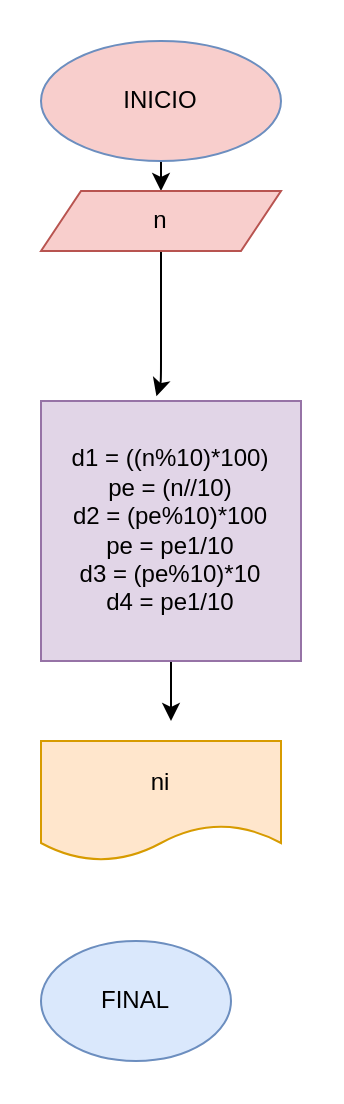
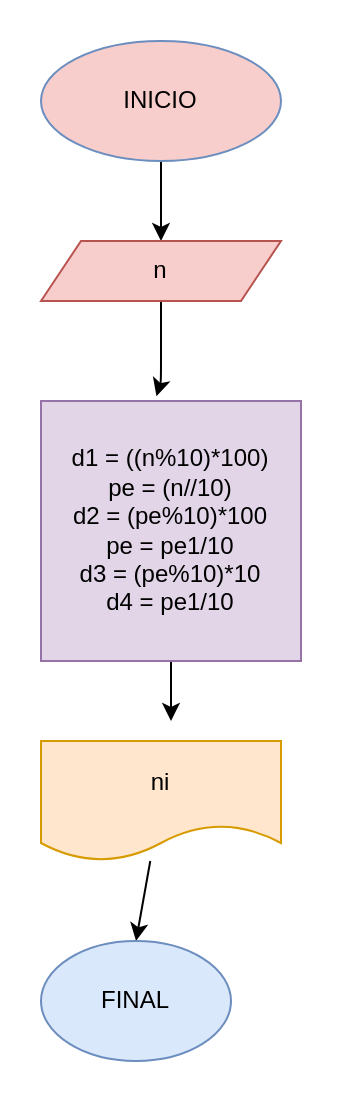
  <mxCell id="0" />
  <mxCell id="1" parent="0" />
  <mxCell id="2" style="edgeStyle=none;html=1;entryX=0.5;entryY=0;entryDx=0;entryDy=0;" edge="1" parent="1" source="3" target="5"><mxGeometry relative="1" as="geometry" /></mxCell>
  <mxCell id="3" value="INICIO" style="ellipse;whiteSpace=wrap;html=1;fillColor=#f8cecc;strokeColor=#6c8ebf;" vertex="1" parent="1"><mxGeometry x="20" width="120" height="60" as="geometry" y="20" /></mxCell>
  <mxCell id="4" style="edgeStyle=none;html=1;entryX=0.444;entryY=-0.018;entryDx=0;entryDy=0;entryPerimeter=0;" edge="1" parent="1" source="5" target="7"><mxGeometry relative="1" as="geometry"><Array as="points"><mxPoint x="80" y="190" /></Array></mxGeometry></mxCell>
- <mxCell id="5" value="n" style="shape=parallelogram;perimeter=parallelogramPerimeter;whiteSpace=wrap;html=1;fixedSize=1;fillColor=#f8cecc;strokeColor=#b85450;" vertex="1" parent="1"><mxGeometry x="20" y="95" width="120" height="30" as="geometry" /></mxCell>
+ <mxCell id="5" value="n" style="shape=parallelogram;perimeter=parallelogramPerimeter;whiteSpace=wrap;html=1;fixedSize=1;fillColor=#f8cecc;strokeColor=#b85450;" vertex="1" parent="1"><mxGeometry x="20" y="120" width="120" height="30" as="geometry" /></mxCell>
  <mxCell id="6" style="edgeStyle=none;html=1;" edge="1" parent="1" source="7"><mxGeometry relative="1" as="geometry"><mxPoint x="85" y="360" as="targetPoint" /></mxGeometry></mxCell>
  <mxCell id="7" value="d1 = ((n%10)*100)&lt;br&gt;pe = (n//10)&lt;br&gt;d2 = (pe%10)*100&lt;br&gt;pe = pe1/10&lt;br&gt;d3 = (pe%10)*10&lt;br&gt;d4 = pe1/10" style="whiteSpace=wrap;html=1;aspect=fixed;fillColor=#e1d5e7;strokeColor=#9673a6;" vertex="1" parent="1"><mxGeometry x="20" y="200" width="130" height="130" as="geometry" /></mxCell>
+ <mxCell id="8" style="edgeStyle=none;html=1;entryX=0.5;entryY=0;entryDx=0;entryDy=0;" edge="1" parent="1" source="9" target="10"><mxGeometry relative="1" as="geometry" /></mxCell>
  <mxCell id="9" value="ni" style="shape=document;whiteSpace=wrap;html=1;boundedLbl=1;fillColor=#ffe6cc;strokeColor=#d79b00;" vertex="1" parent="1"><mxGeometry x="20" y="370" width="120" height="60" as="geometry" /></mxCell>
  <mxCell id="10" value="FINAL" style="ellipse;whiteSpace=wrap;html=1;fillColor=#dae8fc;strokeColor=#6c8ebf;" vertex="1" parent="1"><mxGeometry x="20" y="470" width="95" height="60" as="geometry" /></mxCell>
